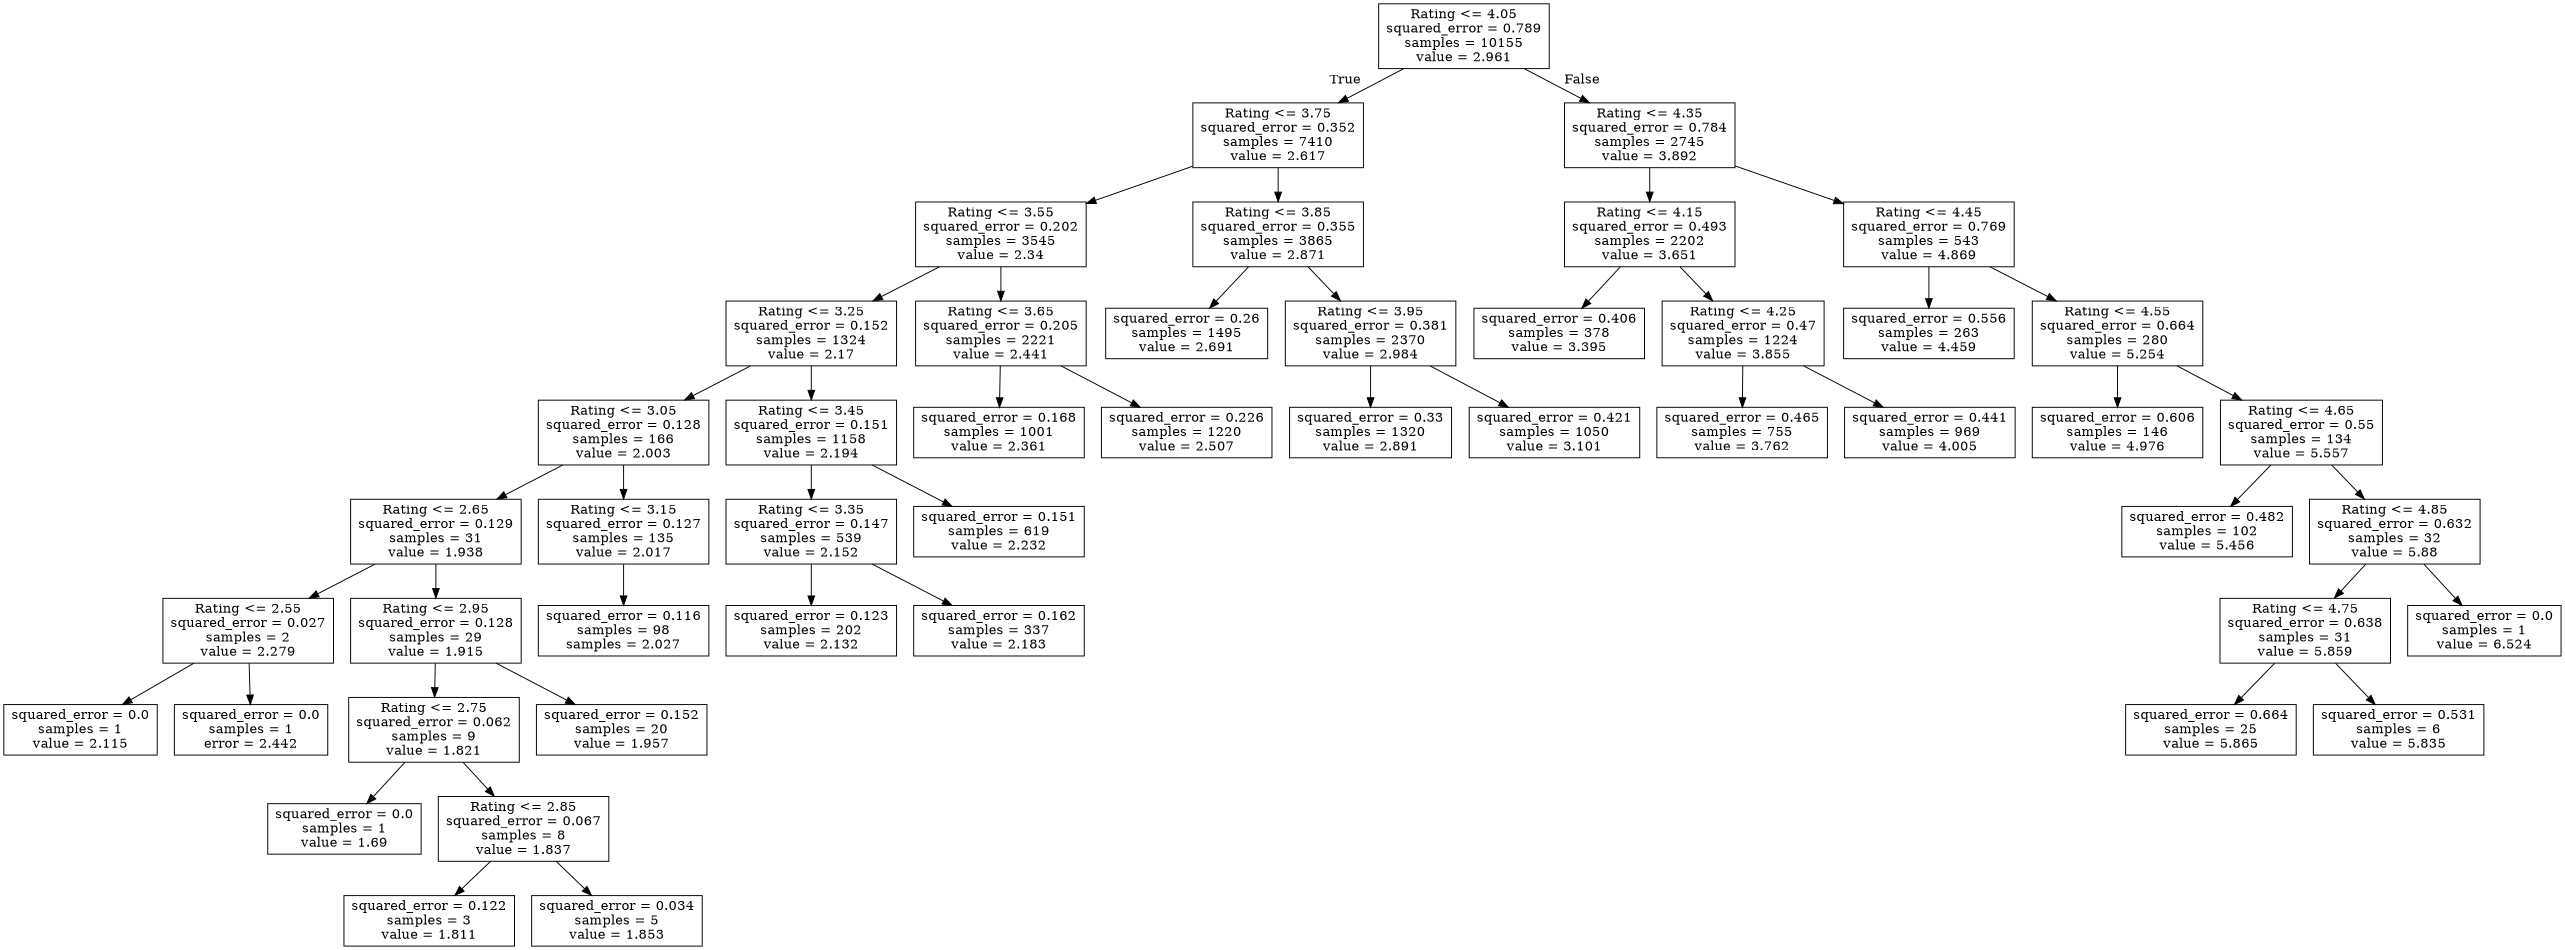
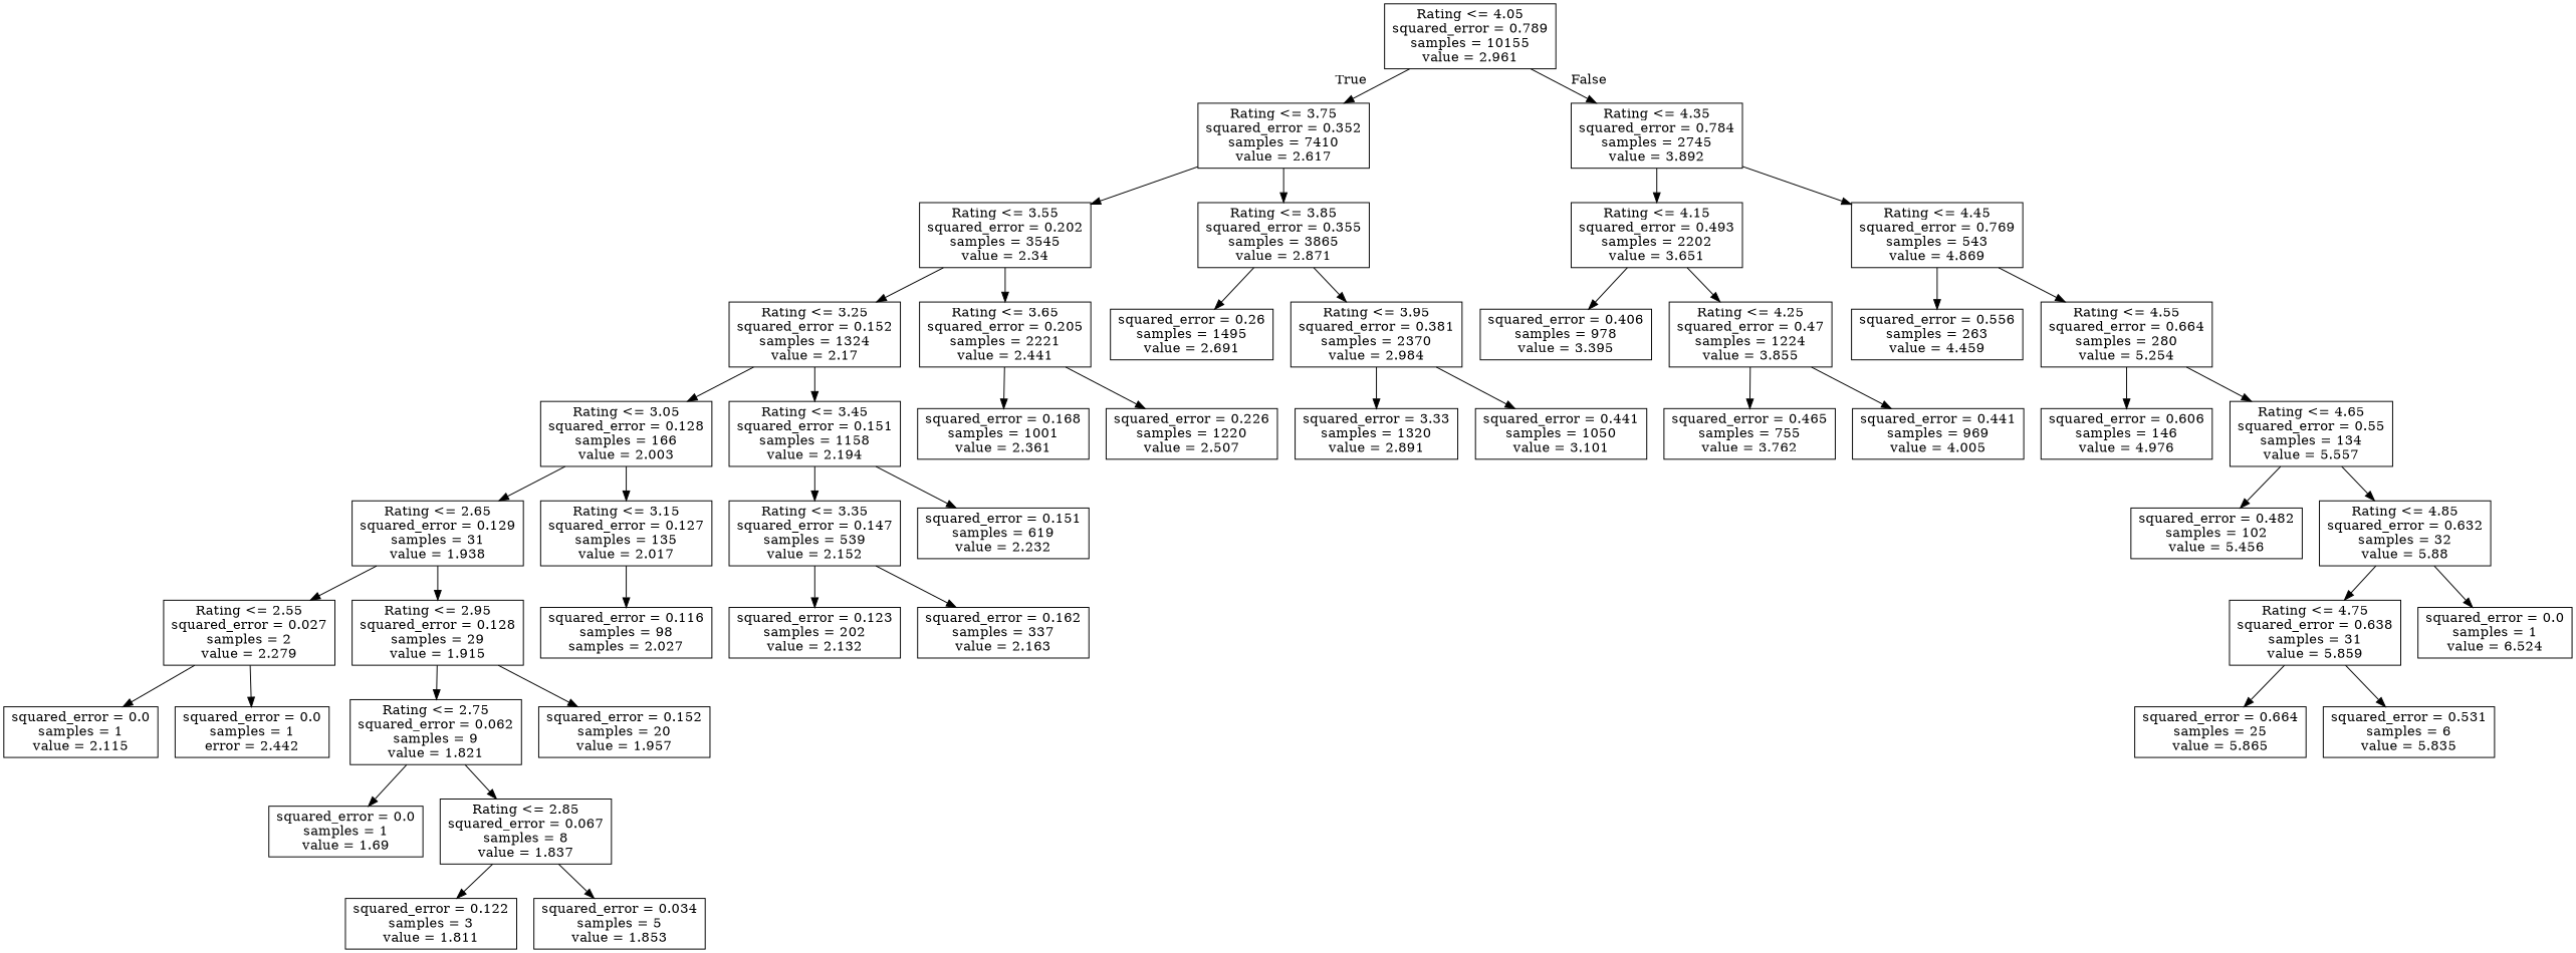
  digraph {
    fontname="DejaVu Serif"
    node [fontname="DejaVu Serif" shape=box]
    edge [fontname="DejaVu Serif"]
    n1 [label="Rating <= 4.05\nsquared_error = 0.789\nsamples = 10155\nvalue = 2.961"]
    n2 [label="Rating <= 3.75\nsquared_error = 0.352\nsamples = 7410\nvalue = 2.617"]
    n3 [label="Rating <= 4.35\nsquared_error = 0.784\nsamples = 2745\nvalue = 3.892"]
    n4 [label="Rating <= 3.55\nsquared_error = 0.202\nsamples = 3545\nvalue = 2.34"]
    n5 [label="Rating <= 3.85\nsquared_error = 0.355\nsamples = 3865\nvalue = 2.871"]
    n6 [label="Rating <= 4.15\nsquared_error = 0.493\nsamples = 2202\nvalue = 3.651"]
    n7 [label="Rating <= 4.45\nsquared_error = 0.769\nsamples = 543\nvalue = 4.869"]
    n8 [label="Rating <= 3.25\nsquared_error = 0.152\nsamples = 1324\nvalue = 2.17"]
    n9 [label="Rating <= 3.65\nsquared_error = 0.205\nsamples = 2221\nvalue = 2.441"]
    n10 [label="squared_error = 0.26\nsamples = 1495\nvalue = 2.691"]
    n11 [label="Rating <= 3.95\nsquared_error = 0.381\nsamples = 2370\nvalue = 2.984"]
    n12 [label="Rating <= 3.05\nsquared_error = 0.128\nsamples = 166\nvalue = 2.003"]
    n13 [label="Rating <= 3.45\nsquared_error = 0.151\nsamples = 1158\nvalue = 2.194"]
    n14 [label="squared_error = 0.168\nsamples = 1001\nvalue = 2.361"]
    n15 [label="squared_error = 0.226\nsamples = 1220\nvalue = 2.507"]
    n16 [label="Rating <= 2.65\nsquared_error = 0.129\nsamples = 31\nvalue = 1.938"]
    n17 [label="Rating <= 3.15\nsquared_error = 0.127\nsamples = 135\nvalue = 2.017"]
    n18 [label="Rating <= 3.35\nsquared_error = 0.147\nsamples = 539\nvalue = 2.152"]
    n19 [label="squared_error = 0.151\nsamples = 619\nvalue = 2.232"]
    n20 [label="Rating <= 2.55\nsquared_error = 0.027\nsamples = 2\nvalue = 2.279"]
    n21 [label="Rating <= 2.95\nsquared_error = 0.128\nsamples = 29\nvalue = 1.915"]
    n22 [label="squared_error = 0.116\nsamples = 98\nsamples = 2.027"]
    n23 [label="squared_error = 0.0\nsamples = 1\nvalue = 2.115"]
    n24 [label="squared_error = 0.0\nsamples = 1\nerror = 2.442"]
    n25 [label="Rating <= 2.75\nsquared_error = 0.062\nsamples = 9\nvalue = 1.821"]
    n26 [label="squared_error = 0.152\nsamples = 20\nvalue = 1.957"]
    n27 [label="squared_error = 0.0\nsamples = 1\nvalue = 1.69"]
    n28 [label="Rating <= 2.85\nsquared_error = 0.067\nsamples = 8\nvalue = 1.837"]
    n29 [label="squared_error = 0.122\nsamples = 3\nvalue = 1.811"]
    n30 [label="squared_error = 0.034\nsamples = 5\nvalue = 1.853"]
    n31 [label="squared_error = 0.123\nsamples = 202\nvalue = 2.132"]
-   n32 [label="squared_error = 0.162\nsamples = 337\nvalue = 2.183"]
-   n33 [label="squared_error = 0.33\nsamples = 1320\nvalue = 2.891"]
-   n34 [label="squared_error = 0.421\nsamples = 1050\nvalue = 3.101"]
-   n35 [label="squared_error = 0.406\nsamples = 378\nvalue = 3.395"]
+   n32 [label="squared_error = 0.162\nsamples = 337\nvalue = 2.163"]
+   n33 [label="squared_error = 3.33\nsamples = 1320\nvalue = 2.891"]
+   n34 [label="squared_error = 0.441\nsamples = 1050\nvalue = 3.101"]
+   n35 [label="squared_error = 0.406\nsamples = 978\nvalue = 3.395"]
    n36 [label="Rating <= 4.25\nsquared_error = 0.47\nsamples = 1224\nvalue = 3.855"]
    n37 [label="squared_error = 0.556\nsamples = 263\nvalue = 4.459"]
    n38 [label="Rating <= 4.55\nsquared_error = 0.664\nsamples = 280\nvalue = 5.254"]
    n39 [label="squared_error = 0.465\nsamples = 755\nvalue = 3.762"]
    n40 [label="squared_error = 0.441\nsamples = 969\nvalue = 4.005"]
    n41 [label="squared_error = 0.606\nsamples = 146\nvalue = 4.976"]
    n42 [label="Rating <= 4.65\nsquared_error = 0.55\nsamples = 134\nvalue = 5.557"]
    n43 [label="squared_error = 0.482\nsamples = 102\nvalue = 5.456"]
    n44 [label="Rating <= 4.85\nsquared_error = 0.632\nsamples = 32\nvalue = 5.88"]
    n45 [label="Rating <= 4.75\nsquared_error = 0.638\nsamples = 31\nvalue = 5.859"]
    n46 [label="squared_error = 0.0\nsamples = 1\nvalue = 6.524"]
    n47 [label="squared_error = 0.664\nsamples = 25\nvalue = 5.865"]
    n48 [label="squared_error = 0.531\nsamples = 6\nvalue = 5.835"]
    n1 -> n2 [headlabel=True labelangle=45 labeldistance=2.5]
    n1 -> n3 [headlabel=False labelangle=-45 labeldistance=2.5]
    n2 -> n4
    n2 -> n5
    n3 -> n6
    n3 -> n7
    n4 -> n8
    n4 -> n9
    n5 -> n10
    n5 -> n11
    n6 -> n35
    n6 -> n36
    n7 -> n37
    n7 -> n38
    n8 -> n12
    n8 -> n13
    n9 -> n14
    n9 -> n15
    n11 -> n33
    n11 -> n34
    n12 -> n16
    n12 -> n17
    n13 -> n18
    n13 -> n19
    n16 -> n20
    n16 -> n21
    n17 -> n22
    n18 -> n31
    n18 -> n32
    n20 -> n23
    n20 -> n24
    n21 -> n25
    n21 -> n26
    n25 -> n27
    n25 -> n28
    n28 -> n29
    n28 -> n30
    n36 -> n39
    n36 -> n40
    n38 -> n41
    n38 -> n42
    n42 -> n43
    n42 -> n44
    n44 -> n45
    n44 -> n46
    n45 -> n47
    n45 -> n48
  }
